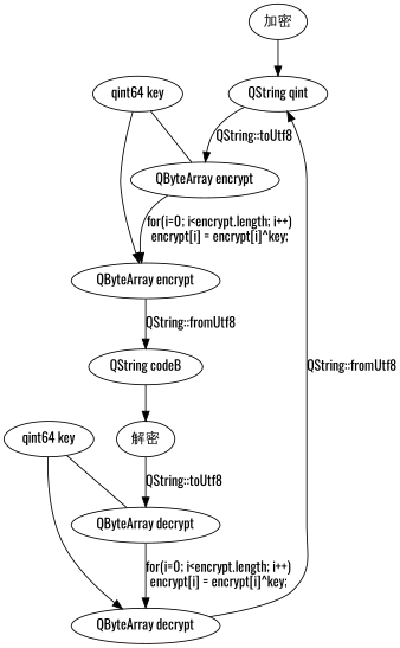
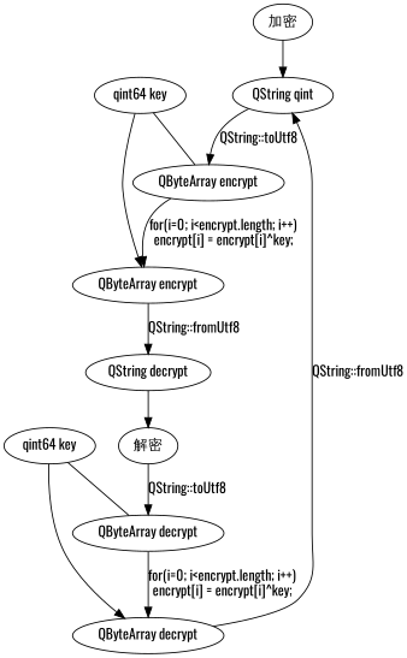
  digraph {
    fontname=Oswald
    node [fontname=Oswald]
    edge [fontname=Oswald]
    n1 [label="QString qint"]
    n2 [label="QByteArray encrypt"]
    n3 [label="QByteArray encrypt"]
-   n4 [label="QString codeB"]
+   n4 [label="QString decrypt"]
    n5 [label="解密"]
    n6 [label="QByteArray decrypt"]
    n7 [label="QByteArray decrypt"]
    n8 [label="qint64 key"]
    n9 [label="qint64 key"]
    n10 [label="加密"]
    n1 -> n2 [label="QString::toUtf8"]
    n2 -> n3 [label="for(i=0; i<encrypt.length; i++)\nencrypt[i] = encrypt[i]^key;"]
    n3 -> n4 [label="QString::fromUtf8"]
    n4 -> n5
    n5 -> n6 [label="QString::toUtf8"]
    n6 -> n7 [label="for(i=0; i<encrypt.length; i++)\nencrypt[i] = encrypt[i]^key;"]
    n7 -> n1 [label="QString::fromUtf8"]
    n8 -> n2 [arrowhead=none]
    n8 -> n3
    n9 -> n6 [arrowhead=none]
    n9 -> n7
    n10 -> n1
  }
